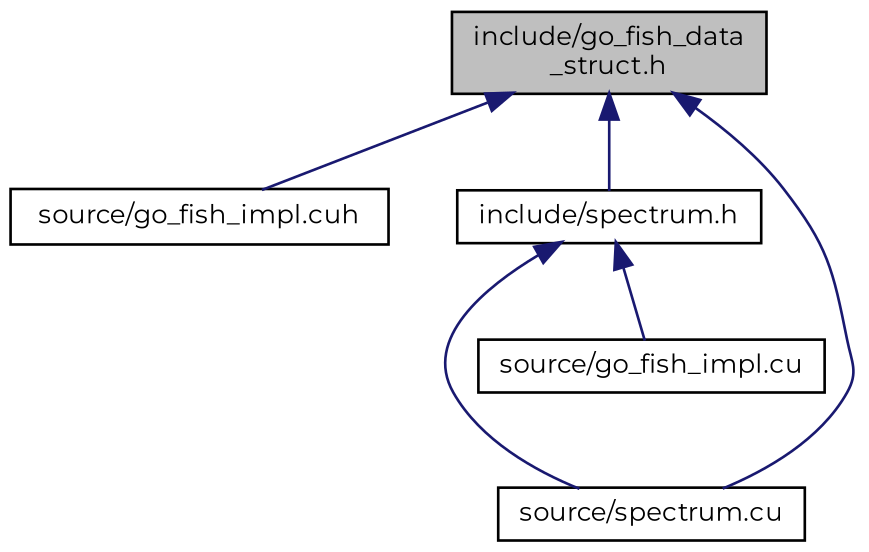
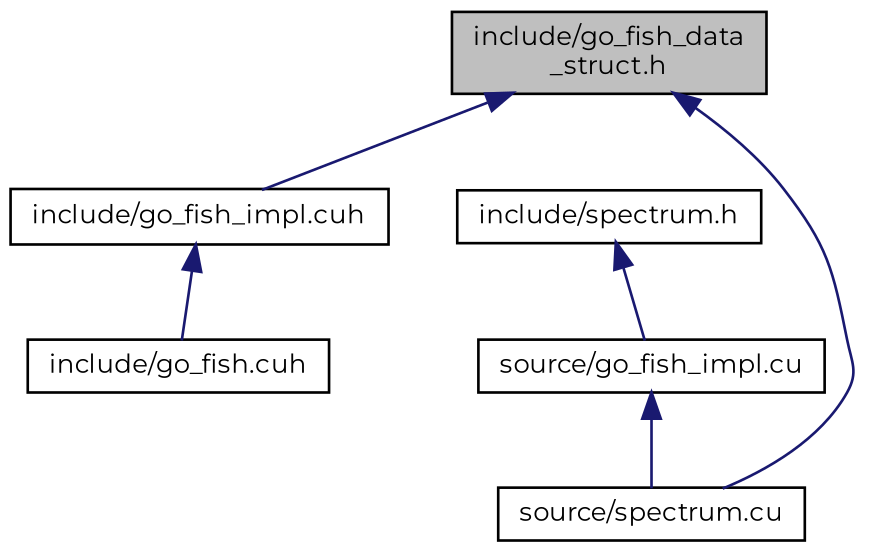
  digraph {
    fontname=Montserrat
    node [color=black fillcolor=white fontname=Montserrat fontsize=10 shape=record style=filled]
    edge [color=midnightblue dir=back fontname=Montserrat fontsize=10 labelfontname=Helvetica labelfontsize=10 style=solid]
    n1 [fillcolor=grey75 fontcolor=black height=0.2 label="include/go_fish_data\l_struct.h" width=0.4]
-   n2 [height=0.2 label="source/go_fish_impl.cuh" width=0.4]
+   n2 [height=0.2 label="include/go_fish_impl.cuh" width=0.4]
    n3 [height=0.2 label="include/spectrum.h" width=0.4]
    n4 [height=0.2 label="source/spectrum.cu" width=0.4]
+   n5 [height=0.2 label="include/go_fish.cuh" width=0.4]
    n6 [height=0.2 label="source/go_fish_impl.cu" width=0.4]
    n1 -> n2
-   n1 -> n3
    n1 -> n4
-   n3 -> n4
+   n2 -> n5
+   n6 -> n4
    n3 -> n6
  }
